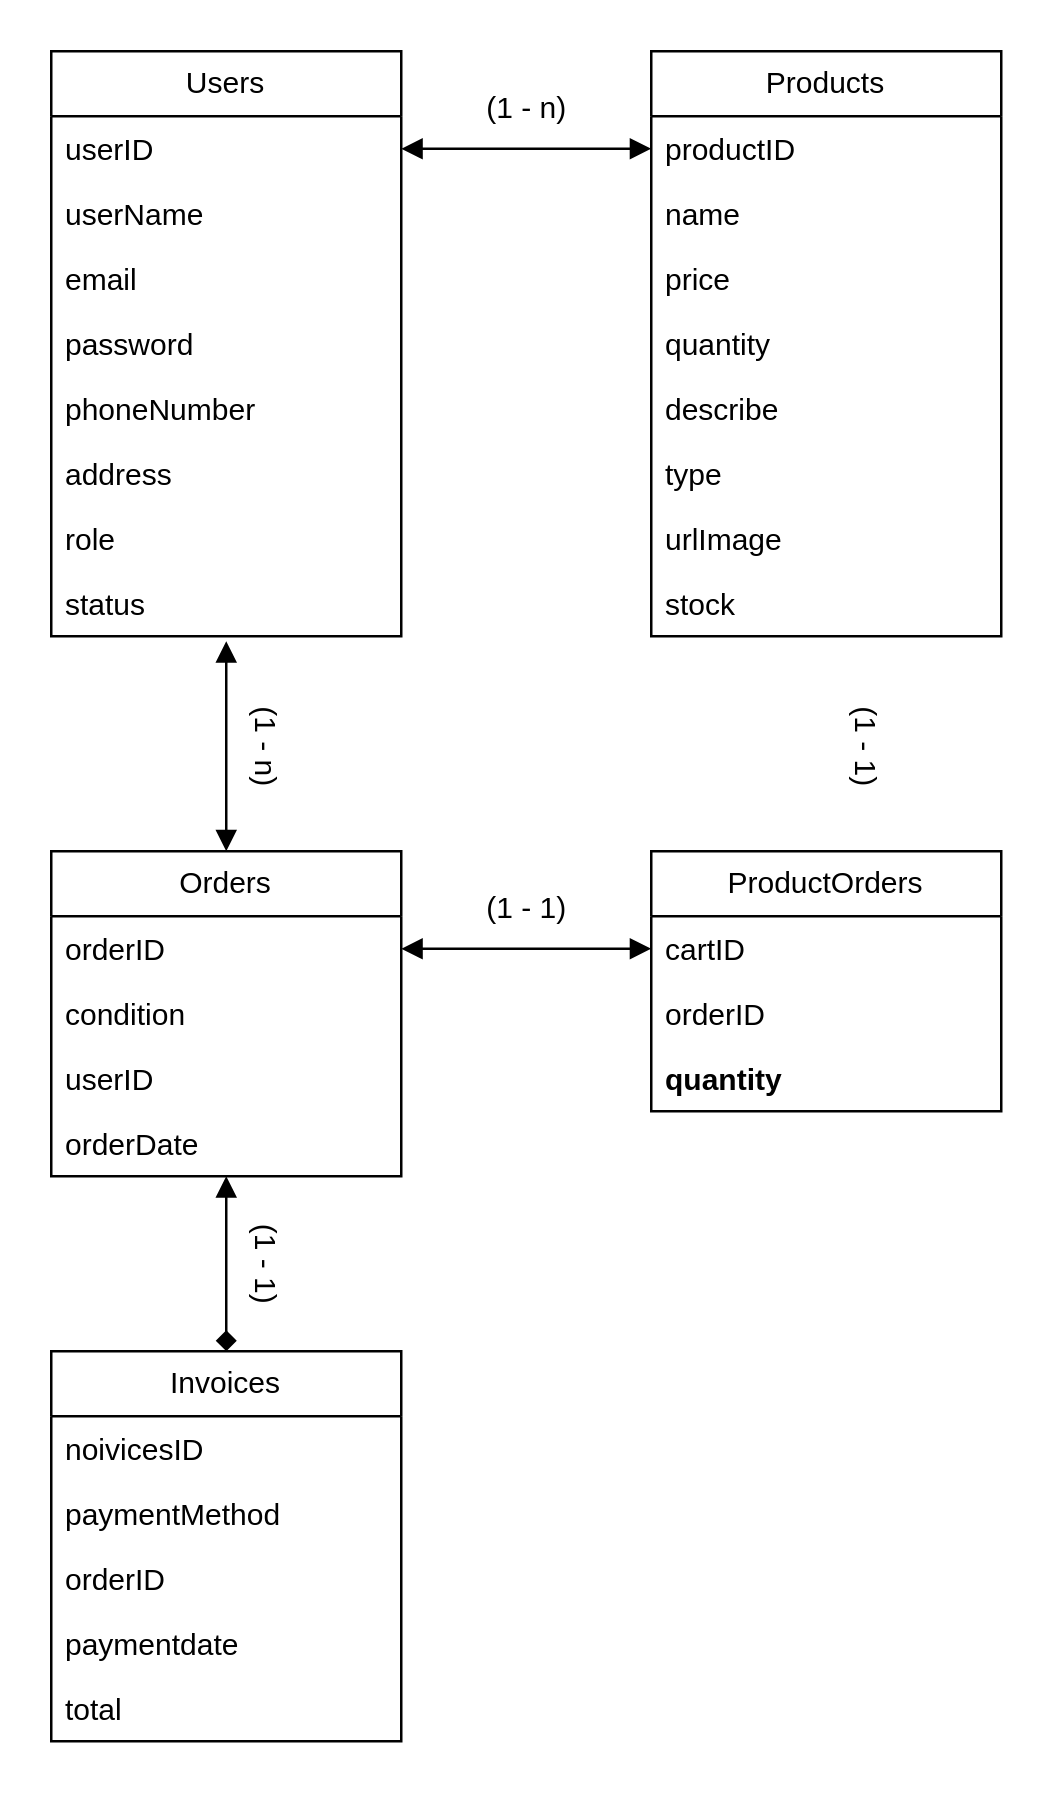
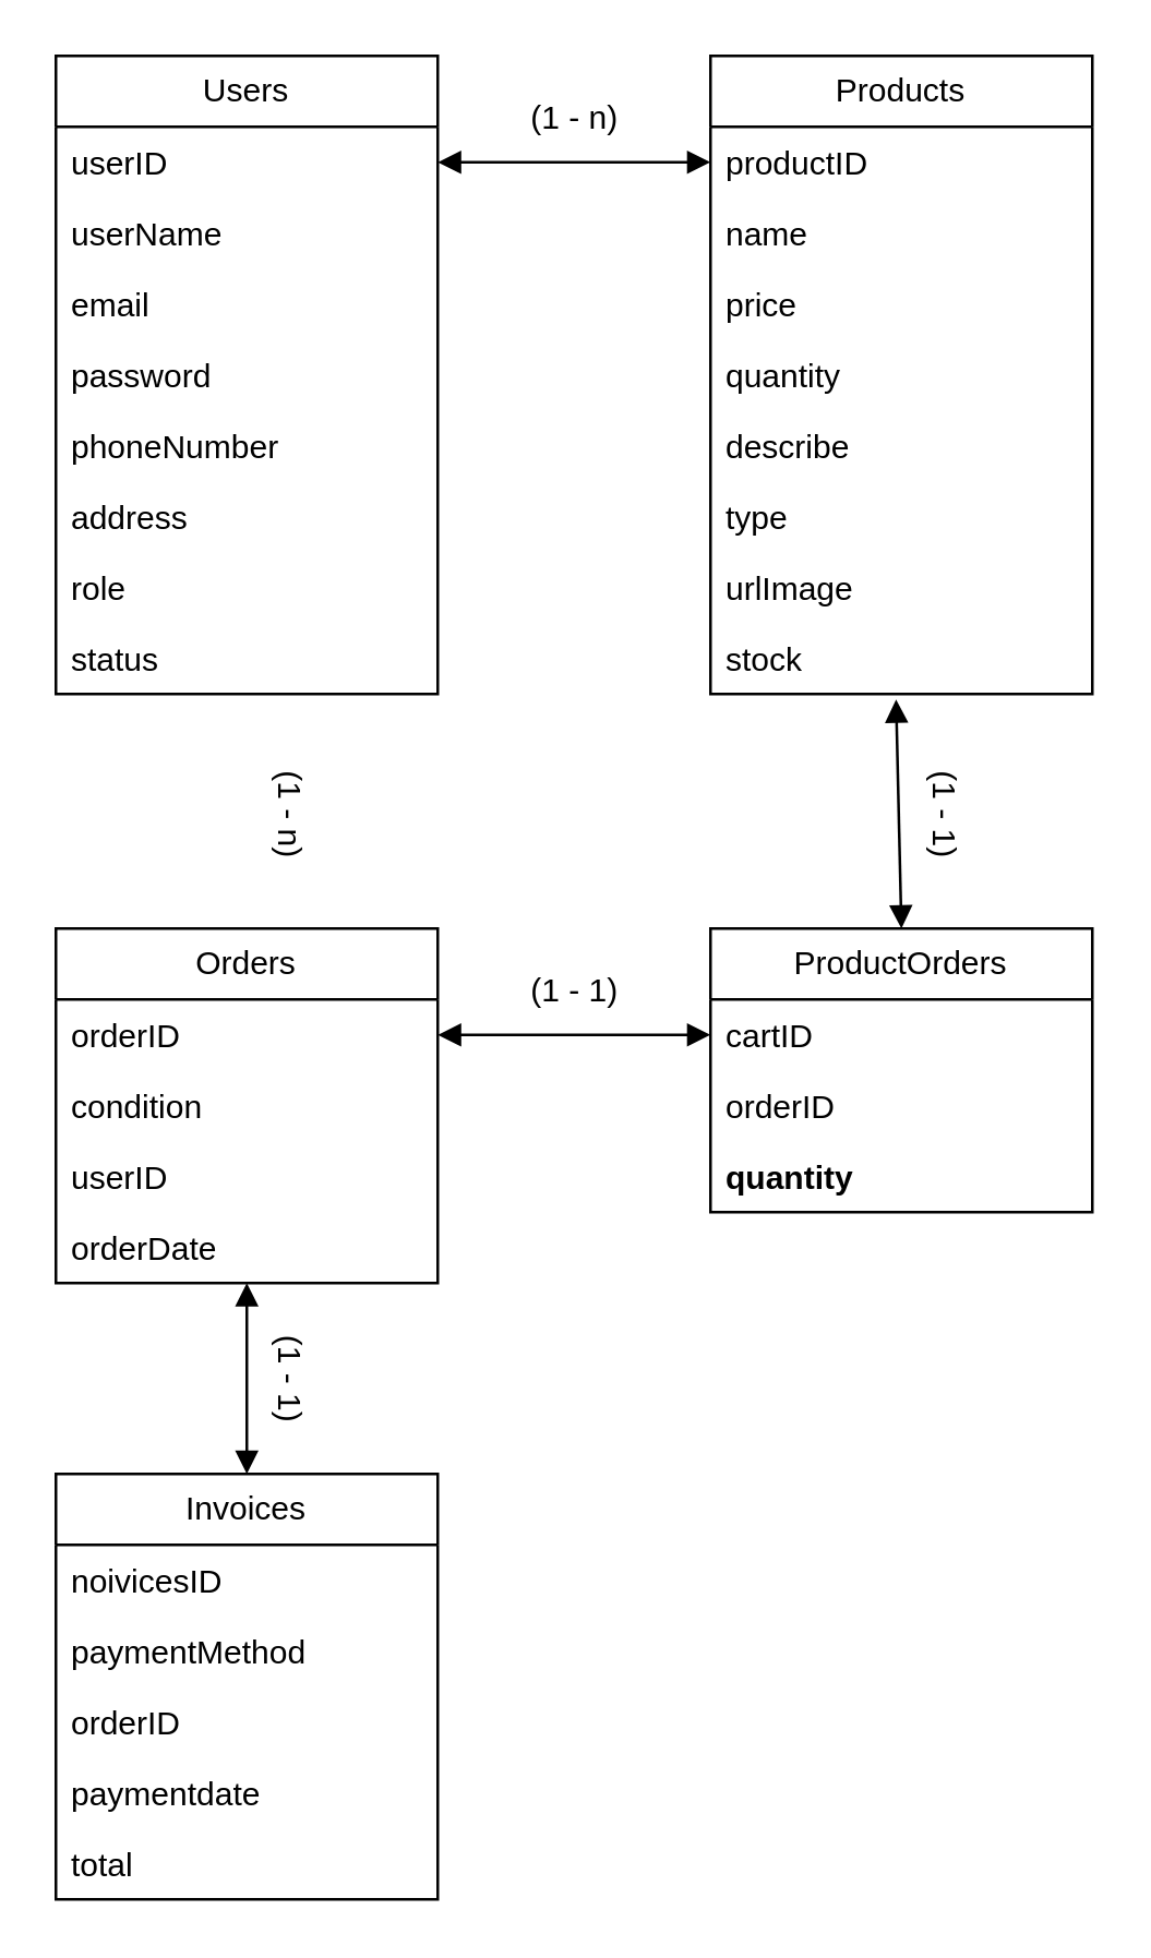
  <mxCell id="0" />
  <mxCell id="1" parent="0" />
  <mxCell id="2" value="&lt;font style=&quot;vertical-align: inherit;&quot;&gt;&lt;font style=&quot;vertical-align: inherit;&quot;&gt;Users&lt;/font&gt;&lt;/font&gt;" style="swimlane;fontStyle=0;childLayout=stackLayout;horizontal=1;startSize=26;fillColor=none;horizontalStack=0;resizeParent=1;resizeParentMax=0;resizeLast=0;collapsible=1;marginBottom=0;whiteSpace=wrap;html=1;" parent="1" vertex="1"><mxGeometry x="20" y="20" width="140" height="234" as="geometry" /></mxCell>
  <mxCell id="3" value="userID" style="text;strokeColor=none;fillColor=none;align=left;verticalAlign=top;spacingLeft=4;spacingRight=4;overflow=hidden;rotatable=0;points=[[0,0.5],[1,0.5]];portConstraint=eastwest;whiteSpace=wrap;html=1;" parent="2" vertex="1"><mxGeometry y="26" width="140" height="26" as="geometry" /></mxCell>
  <mxCell id="4" value="userName" style="text;strokeColor=none;fillColor=none;align=left;verticalAlign=top;spacingLeft=4;spacingRight=4;overflow=hidden;rotatable=0;points=[[0,0.5],[1,0.5]];portConstraint=eastwest;whiteSpace=wrap;html=1;" parent="2" vertex="1"><mxGeometry y="52" width="140" height="26" as="geometry" /></mxCell>
  <mxCell id="5" value="email" style="text;strokeColor=none;fillColor=none;align=left;verticalAlign=top;spacingLeft=4;spacingRight=4;overflow=hidden;rotatable=0;points=[[0,0.5],[1,0.5]];portConstraint=eastwest;whiteSpace=wrap;html=1;" vertex="1" parent="2"><mxGeometry y="78" width="140" height="26" as="geometry" /></mxCell>
  <mxCell id="6" value="password" style="text;strokeColor=none;fillColor=none;align=left;verticalAlign=top;spacingLeft=4;spacingRight=4;overflow=hidden;rotatable=0;points=[[0,0.5],[1,0.5]];portConstraint=eastwest;whiteSpace=wrap;html=1;" vertex="1" parent="2"><mxGeometry y="104" width="140" height="26" as="geometry" /></mxCell>
  <mxCell id="7" value="phoneNumber" style="text;strokeColor=none;fillColor=none;align=left;verticalAlign=top;spacingLeft=4;spacingRight=4;overflow=hidden;rotatable=0;points=[[0,0.5],[1,0.5]];portConstraint=eastwest;whiteSpace=wrap;html=1;" vertex="1" parent="2"><mxGeometry y="130" width="140" height="26" as="geometry" /></mxCell>
  <mxCell id="8" value="address" style="text;strokeColor=none;fillColor=none;align=left;verticalAlign=top;spacingLeft=4;spacingRight=4;overflow=hidden;rotatable=0;points=[[0,0.5],[1,0.5]];portConstraint=eastwest;whiteSpace=wrap;html=1;" vertex="1" parent="2"><mxGeometry y="156" width="140" height="26" as="geometry" /></mxCell>
  <mxCell id="9" value="role" style="text;strokeColor=none;fillColor=none;align=left;verticalAlign=top;spacingLeft=4;spacingRight=4;overflow=hidden;rotatable=0;points=[[0,0.5],[1,0.5]];portConstraint=eastwest;whiteSpace=wrap;html=1;" vertex="1" parent="2"><mxGeometry y="182" width="140" height="26" as="geometry" /></mxCell>
  <mxCell id="10" value="status" style="text;strokeColor=none;fillColor=none;align=left;verticalAlign=top;spacingLeft=4;spacingRight=4;overflow=hidden;rotatable=0;points=[[0,0.5],[1,0.5]];portConstraint=eastwest;whiteSpace=wrap;html=1;" vertex="1" parent="2"><mxGeometry y="208" width="140" height="26" as="geometry" /></mxCell>
  <mxCell id="11" value="Products" style="swimlane;fontStyle=0;childLayout=stackLayout;horizontal=1;startSize=26;fillColor=none;horizontalStack=0;resizeParent=1;resizeParentMax=0;resizeLast=0;collapsible=1;marginBottom=0;whiteSpace=wrap;html=1;" parent="1" vertex="1"><mxGeometry x="260" y="20" width="140" height="234" as="geometry" /></mxCell>
  <mxCell id="12" value="productID" style="text;strokeColor=none;fillColor=none;align=left;verticalAlign=top;spacingLeft=4;spacingRight=4;overflow=hidden;rotatable=0;points=[[0,0.5],[1,0.5]];portConstraint=eastwest;whiteSpace=wrap;html=1;" parent="11" vertex="1"><mxGeometry y="26" width="140" height="26" as="geometry" /></mxCell>
  <mxCell id="13" value="name" style="text;strokeColor=none;fillColor=none;align=left;verticalAlign=top;spacingLeft=4;spacingRight=4;overflow=hidden;rotatable=0;points=[[0,0.5],[1,0.5]];portConstraint=eastwest;whiteSpace=wrap;html=1;" parent="11" vertex="1"><mxGeometry y="52" width="140" height="26" as="geometry" /></mxCell>
  <mxCell id="14" value="price" style="text;strokeColor=none;fillColor=none;align=left;verticalAlign=top;spacingLeft=4;spacingRight=4;overflow=hidden;rotatable=0;points=[[0,0.5],[1,0.5]];portConstraint=eastwest;whiteSpace=wrap;html=1;" parent="11" vertex="1"><mxGeometry y="78" width="140" height="26" as="geometry" /></mxCell>
  <mxCell id="15" value="quantity" style="text;strokeColor=none;fillColor=none;align=left;verticalAlign=top;spacingLeft=4;spacingRight=4;overflow=hidden;rotatable=0;points=[[0,0.5],[1,0.5]];portConstraint=eastwest;whiteSpace=wrap;html=1;" vertex="1" parent="11"><mxGeometry y="104" width="140" height="26" as="geometry" /></mxCell>
  <mxCell id="16" value="describe" style="text;strokeColor=none;fillColor=none;align=left;verticalAlign=top;spacingLeft=4;spacingRight=4;overflow=hidden;rotatable=0;points=[[0,0.5],[1,0.5]];portConstraint=eastwest;whiteSpace=wrap;html=1;" vertex="1" parent="11"><mxGeometry y="130" width="140" height="26" as="geometry" /></mxCell>
  <mxCell id="17" value="type" style="text;strokeColor=none;fillColor=none;align=left;verticalAlign=top;spacingLeft=4;spacingRight=4;overflow=hidden;rotatable=0;points=[[0,0.5],[1,0.5]];portConstraint=eastwest;whiteSpace=wrap;html=1;" vertex="1" parent="11"><mxGeometry y="156" width="140" height="26" as="geometry" /></mxCell>
  <mxCell id="18" value="urlImage" style="text;strokeColor=none;fillColor=none;align=left;verticalAlign=top;spacingLeft=4;spacingRight=4;overflow=hidden;rotatable=0;points=[[0,0.5],[1,0.5]];portConstraint=eastwest;whiteSpace=wrap;html=1;" vertex="1" parent="11"><mxGeometry y="182" width="140" height="26" as="geometry" /></mxCell>
  <mxCell id="19" value="stock" style="text;strokeColor=none;fillColor=none;align=left;verticalAlign=top;spacingLeft=4;spacingRight=4;overflow=hidden;rotatable=0;points=[[0,0.5],[1,0.5]];portConstraint=eastwest;whiteSpace=wrap;html=1;" vertex="1" parent="11"><mxGeometry y="208" width="140" height="26" as="geometry" /></mxCell>
  <mxCell id="20" value="Invoices" style="swimlane;fontStyle=0;childLayout=stackLayout;horizontal=1;startSize=26;fillColor=none;horizontalStack=0;resizeParent=1;resizeParentMax=0;resizeLast=0;collapsible=1;marginBottom=0;whiteSpace=wrap;html=1;" parent="1" vertex="1"><mxGeometry x="20" y="540" width="140" height="156" as="geometry" /></mxCell>
  <mxCell id="21" value="noivicesID" style="text;strokeColor=none;fillColor=none;align=left;verticalAlign=top;spacingLeft=4;spacingRight=4;overflow=hidden;rotatable=0;points=[[0,0.5],[1,0.5]];portConstraint=eastwest;whiteSpace=wrap;html=1;" parent="20" vertex="1"><mxGeometry y="26" width="140" height="26" as="geometry" /></mxCell>
  <mxCell id="22" value="paymentMethod" style="text;strokeColor=none;fillColor=none;align=left;verticalAlign=top;spacingLeft=4;spacingRight=4;overflow=hidden;rotatable=0;points=[[0,0.5],[1,0.5]];portConstraint=eastwest;whiteSpace=wrap;html=1;" parent="20" vertex="1"><mxGeometry y="52" width="140" height="26" as="geometry" /></mxCell>
  <mxCell id="23" value="orderID" style="text;strokeColor=none;fillColor=none;align=left;verticalAlign=top;spacingLeft=4;spacingRight=4;overflow=hidden;rotatable=0;points=[[0,0.5],[1,0.5]];portConstraint=eastwest;whiteSpace=wrap;html=1;" parent="20" vertex="1"><mxGeometry y="78" width="140" height="26" as="geometry" /></mxCell>
  <mxCell id="24" value="paymentdate" style="text;strokeColor=none;fillColor=none;align=left;verticalAlign=top;spacingLeft=4;spacingRight=4;overflow=hidden;rotatable=0;points=[[0,0.5],[1,0.5]];portConstraint=eastwest;whiteSpace=wrap;html=1;" vertex="1" parent="20"><mxGeometry y="104" width="140" height="26" as="geometry" /></mxCell>
  <mxCell id="25" value="total" style="text;strokeColor=none;fillColor=none;align=left;verticalAlign=top;spacingLeft=4;spacingRight=4;overflow=hidden;rotatable=0;points=[[0,0.5],[1,0.5]];portConstraint=eastwest;whiteSpace=wrap;html=1;" vertex="1" parent="20"><mxGeometry y="130" width="140" height="26" as="geometry" /></mxCell>
  <mxCell id="26" value="ProductOrders" style="swimlane;fontStyle=0;childLayout=stackLayout;horizontal=1;startSize=26;fillColor=none;horizontalStack=0;resizeParent=1;resizeParentMax=0;resizeLast=0;collapsible=1;marginBottom=0;whiteSpace=wrap;html=1;" parent="1" vertex="1"><mxGeometry x="260" y="340" width="140" height="104" as="geometry" /></mxCell>
  <mxCell id="27" value="cartID" style="text;strokeColor=none;fillColor=none;align=left;verticalAlign=top;spacingLeft=4;spacingRight=4;overflow=hidden;rotatable=0;points=[[0,0.5],[1,0.5]];portConstraint=eastwest;whiteSpace=wrap;html=1;" parent="26" vertex="1"><mxGeometry y="26" width="140" height="26" as="geometry" /></mxCell>
  <mxCell id="28" value="orderID" style="text;strokeColor=none;fillColor=none;align=left;verticalAlign=top;spacingLeft=4;spacingRight=4;overflow=hidden;rotatable=0;points=[[0,0.5],[1,0.5]];portConstraint=eastwest;whiteSpace=wrap;html=1;" parent="26" vertex="1"><mxGeometry y="52" width="140" height="26" as="geometry" /></mxCell>
  <mxCell id="29" value="&lt;b&gt;quantity&lt;/b&gt;" style="text;strokeColor=none;fillColor=none;align=left;verticalAlign=top;spacingLeft=4;spacingRight=4;overflow=hidden;rotatable=0;points=[[0,0.5],[1,0.5]];portConstraint=eastwest;whiteSpace=wrap;html=1;" parent="26" vertex="1"><mxGeometry y="78" width="140" height="26" as="geometry" /></mxCell>
  <mxCell id="30" value="" style="endArrow=block;startArrow=block;endFill=1;startFill=1;html=1;rounded=0;exitX=1;exitY=0.5;exitDx=0;exitDy=0;entryX=0;entryY=0.5;entryDx=0;entryDy=0;" parent="1" source="3" target="12" edge="1"><mxGeometry width="160" relative="1" as="geometry"><mxPoint x="540" y="930" as="sourcePoint" /><mxPoint x="700" y="930" as="targetPoint" /></mxGeometry></mxCell>
  <mxCell id="31" value="Orders" style="swimlane;fontStyle=0;childLayout=stackLayout;horizontal=1;startSize=26;fillColor=none;horizontalStack=0;resizeParent=1;resizeParentMax=0;resizeLast=0;collapsible=1;marginBottom=0;whiteSpace=wrap;html=1;" vertex="1" parent="1"><mxGeometry x="20" y="340" width="140" height="130" as="geometry" /></mxCell>
  <mxCell id="32" value="orderID" style="text;strokeColor=none;fillColor=none;align=left;verticalAlign=top;spacingLeft=4;spacingRight=4;overflow=hidden;rotatable=0;points=[[0,0.5],[1,0.5]];portConstraint=eastwest;whiteSpace=wrap;html=1;" vertex="1" parent="31"><mxGeometry y="26" width="140" height="26" as="geometry" /></mxCell>
  <mxCell id="33" value="condition&amp;nbsp;" style="text;strokeColor=none;fillColor=none;align=left;verticalAlign=top;spacingLeft=4;spacingRight=4;overflow=hidden;rotatable=0;points=[[0,0.5],[1,0.5]];portConstraint=eastwest;whiteSpace=wrap;html=1;" vertex="1" parent="31"><mxGeometry y="52" width="140" height="26" as="geometry" /></mxCell>
  <mxCell id="34" value="userID" style="text;strokeColor=none;fillColor=none;align=left;verticalAlign=top;spacingLeft=4;spacingRight=4;overflow=hidden;rotatable=0;points=[[0,0.5],[1,0.5]];portConstraint=eastwest;whiteSpace=wrap;html=1;" vertex="1" parent="31"><mxGeometry y="78" width="140" height="26" as="geometry" /></mxCell>
  <mxCell id="35" value="orderDate" style="text;strokeColor=none;fillColor=none;align=left;verticalAlign=top;spacingLeft=4;spacingRight=4;overflow=hidden;rotatable=0;points=[[0,0.5],[1,0.5]];portConstraint=eastwest;whiteSpace=wrap;html=1;" vertex="1" parent="31"><mxGeometry y="104" width="140" height="26" as="geometry" /></mxCell>
- <mxCell id="36" value="" style="endArrow=block;startArrow=block;endFill=1;startFill=1;html=1;rounded=0;exitX=0.5;exitY=1.077;exitDx=0;exitDy=0;entryX=0.5;entryY=0;entryDx=0;entryDy=0;exitPerimeter=0;" edge="1" parent="1" source="10" target="31"><mxGeometry width="160" relative="1" as="geometry"><mxPoint x="40" y="290" as="sourcePoint" /><mxPoint x="140" y="290" as="targetPoint" /></mxGeometry></mxCell>
  <mxCell id="37" value="" style="endArrow=block;startArrow=block;endFill=1;startFill=1;html=1;rounded=0;entryX=0;entryY=0.5;entryDx=0;entryDy=0;exitX=1;exitY=0.5;exitDx=0;exitDy=0;" edge="1" parent="1" source="32" target="27"><mxGeometry width="160" relative="1" as="geometry"><mxPoint x="160" y="370" as="sourcePoint" /><mxPoint x="260" y="370" as="targetPoint" /></mxGeometry></mxCell>
- <mxCell id="39" value="" style="endArrow=diamond;startArrow=block;endFill=1;startFill=1;html=1;rounded=0;exitX=0.5;exitY=1;exitDx=0;exitDy=0;entryX=0.5;entryY=0;entryDx=0;entryDy=0;exitPerimeter=0;" edge="1" parent="1" source="35" target="20"><mxGeometry width="160" relative="1" as="geometry"><mxPoint x="80" y="500" as="sourcePoint" /><mxPoint x="180" y="500" as="targetPoint" /></mxGeometry></mxCell>
+ <mxCell id="38" value="" style="endArrow=block;startArrow=block;endFill=1;startFill=1;html=1;rounded=0;exitX=0.486;exitY=1.077;exitDx=0;exitDy=0;entryX=0.5;entryY=0;entryDx=0;entryDy=0;exitPerimeter=0;" edge="1" parent="1" source="19" target="26"><mxGeometry width="160" relative="1" as="geometry"><mxPoint x="300" y="290" as="sourcePoint" /><mxPoint x="400" y="290" as="targetPoint" /></mxGeometry></mxCell>
+ <mxCell id="39" value="" style="endArrow=block;startArrow=block;endFill=1;startFill=1;html=1;rounded=0;exitX=0.5;exitY=1;exitDx=0;exitDy=0;entryX=0.5;entryY=0;entryDx=0;entryDy=0;exitPerimeter=0;" edge="1" parent="1" source="35" target="20"><mxGeometry width="160" relative="1" as="geometry"><mxPoint x="80" y="500" as="sourcePoint" /><mxPoint x="180" y="500" as="targetPoint" /></mxGeometry></mxCell>
  <mxCell id="40" value="(1 - n)" style="text;html=1;align=center;verticalAlign=middle;resizable=0;points=[];autosize=1;strokeColor=none;fillColor=none;rotation=90;" vertex="1" parent="1"><mxGeometry x="76" y="283" width="60" height="30" as="geometry" /></mxCell>
  <mxCell id="41" value="(1 - 1)" style="text;html=1;align=center;verticalAlign=middle;resizable=0;points=[];autosize=1;strokeColor=none;fillColor=none;rotation=90;" vertex="1" parent="1"><mxGeometry x="316" y="283" width="60" height="30" as="geometry" /></mxCell>
  <mxCell id="42" value="(1 - 1)" style="text;html=1;align=center;verticalAlign=middle;resizable=0;points=[];autosize=1;strokeColor=none;fillColor=none;rotation=90;" vertex="1" parent="1"><mxGeometry x="76" y="490" width="60" height="30" as="geometry" /></mxCell>
  <mxCell id="43" value="(1 - 1)" style="text;html=1;align=center;verticalAlign=middle;resizable=0;points=[];autosize=1;strokeColor=none;fillColor=none;rotation=0;" vertex="1" parent="1"><mxGeometry x="180" y="348" width="60" height="30" as="geometry" /></mxCell>
  <mxCell id="44" value="(1 - n)" style="text;html=1;align=center;verticalAlign=middle;resizable=0;points=[];autosize=1;strokeColor=none;fillColor=none;rotation=0;" vertex="1" parent="1"><mxGeometry x="180" y="28" width="60" height="30" as="geometry" /></mxCell>
